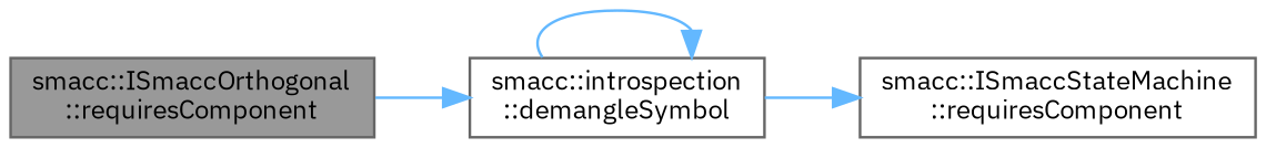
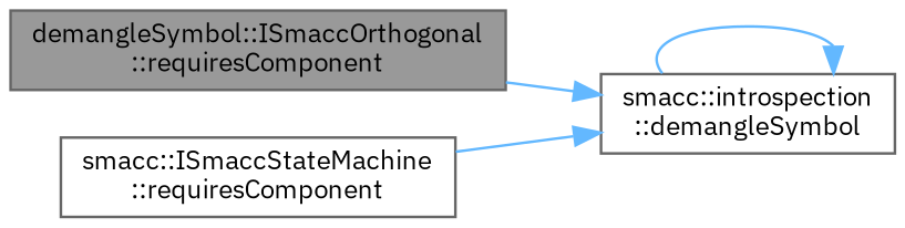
  digraph {
    fontname="IBM Plex Sans"
    rankdir=LR
    node [color=grey40 fillcolor=white fontname="IBM Plex Sans" fontsize=10 shape=box style=filled]
    edge [color=steelblue1 fontname="IBM Plex Sans" fontsize=10 labelfontname=Helvetica labelfontsize=10 style=solid]
-   n1 [color=gray40 fillcolor=grey60 fontcolor=black height=0.2 label="smacc::ISmaccOrthogonal\l::requiresComponent" width=0.4]
+   n1 [color=gray40 fillcolor=grey60 fontcolor=black height=0.2 label="demangleSymbol::ISmaccOrthogonal\l::requiresComponent" width=0.4]
    n2 [height=0.2 label="smacc::introspection\l::demangleSymbol" width=0.4]
    n3 [height=0.2 label="smacc::ISmaccStateMachine\l::requiresComponent" width=0.4]
    n1 -> n2
    n2 -> n2
-   n2 -> n3
+   n3 -> n2
  }
